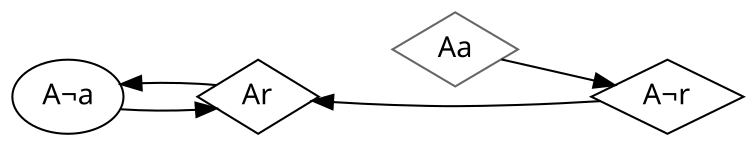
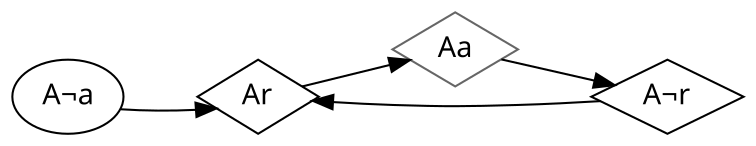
  digraph {
    rankdir=LR
    node [color=black fontname=monokai shape=diamond]
    "A¬a" [shape=ellipse]
    Ar
    "A¬r"
    Aa [color=gray40]
    "A¬a" -> Ar
-   Ar -> "A¬a"
+   Ar -> Aa
    "A¬r" -> Ar
    Aa -> "A¬r"
  }
